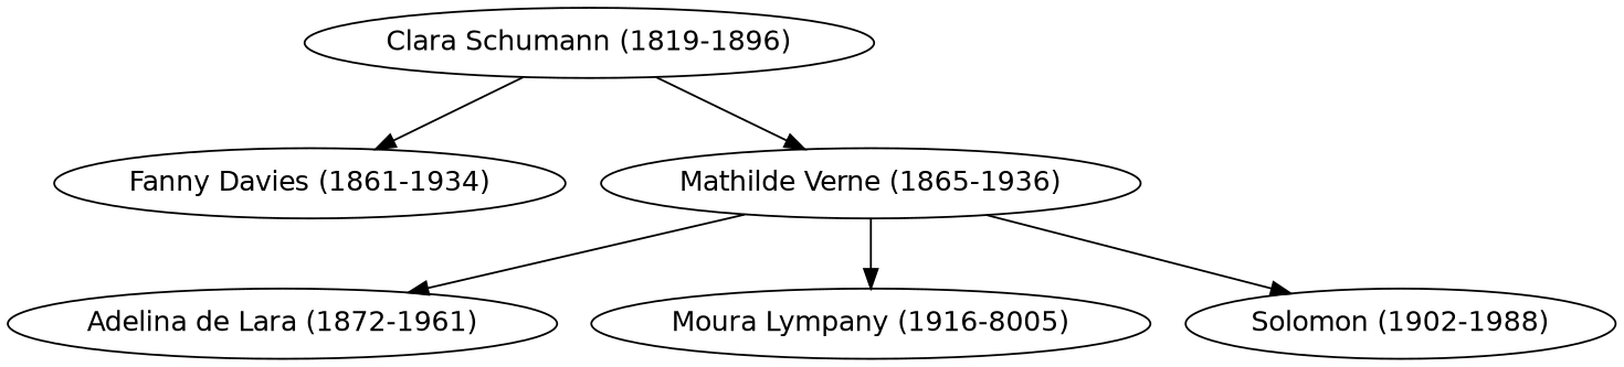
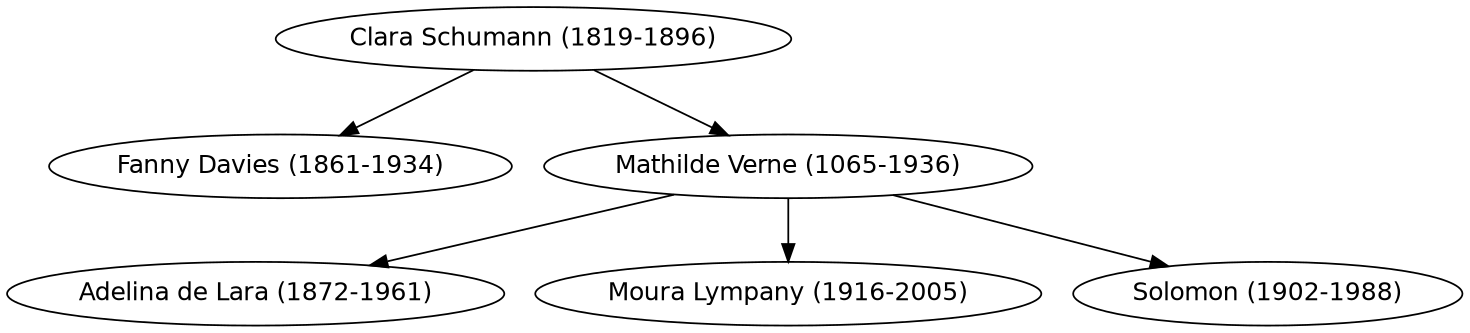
  digraph {
    fontname="DejaVu Sans"
    node [fontname="DejaVu Sans"]
    edge [fontname="DejaVu Sans"]
    "Clara Schumann (1819-1896)"
    "Fanny Davies (1861-1934)"
-   "Mathilde Verne (1865-1936)"
+   "Mathilde Verne (1865-1936)" [label="Mathilde Verne (1065-1936)"]
    "Adelina de Lara (1872-1961)"
-   "Moura Lympany (1916-2005)" [label="Moura Lympany (1916-8005)"]
+   "Moura Lympany (1916-2005)"
    "Solomon (1902-1988)"
    "Clara Schumann (1819-1896)" -> "Fanny Davies (1861-1934)"
    "Clara Schumann (1819-1896)" -> "Mathilde Verne (1865-1936)"
    "Mathilde Verne (1865-1936)" -> "Adelina de Lara (1872-1961)"
    "Mathilde Verne (1865-1936)" -> "Moura Lympany (1916-2005)"
    "Mathilde Verne (1865-1936)" -> "Solomon (1902-1988)"
  }
